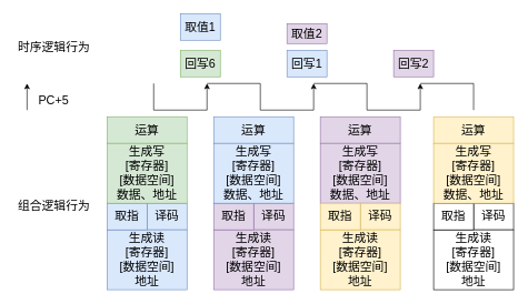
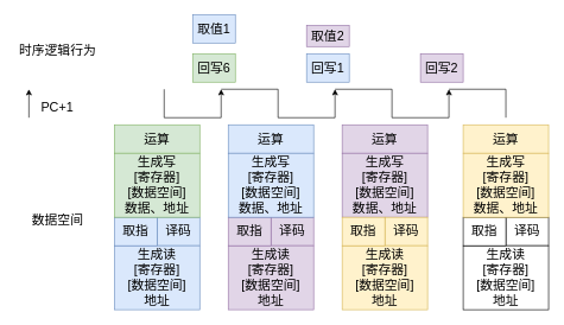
  <mxCell id="0" />
  <mxCell id="1" parent="0" />
  <mxCell id="2" value="" style="endArrow=none;html=1;rounded=0;fontSize=18;" parent="1" edge="1"><mxGeometry width="50" height="50" relative="1" as="geometry"><mxPoint x="230" y="165" as="sourcePoint" /><mxPoint x="310" y="165" as="targetPoint" /></mxGeometry></mxCell>
  <mxCell id="3" value="" style="endArrow=none;html=1;rounded=0;fontSize=18;" parent="1" edge="1"><mxGeometry width="50" height="50" relative="1" as="geometry"><mxPoint x="390" y="125" as="sourcePoint" /><mxPoint x="390" y="165" as="targetPoint" /></mxGeometry></mxCell>
  <mxCell id="4" value="" style="endArrow=none;html=1;rounded=0;fontSize=18;" parent="1" edge="1"><mxGeometry width="50" height="50" relative="1" as="geometry"><mxPoint x="310" y="125" as="sourcePoint" /><mxPoint x="390" y="125" as="targetPoint" /></mxGeometry></mxCell>
  <mxCell id="5" value="" style="endArrow=classic;html=1;rounded=0;fontSize=18;startArrow=none;startFill=0;endFill=1;" parent="1" edge="1"><mxGeometry width="50" height="50" relative="1" as="geometry"><mxPoint x="310" y="165" as="sourcePoint" /><mxPoint x="310" y="125" as="targetPoint" /></mxGeometry></mxCell>
  <mxCell id="6" value="" style="endArrow=none;html=1;rounded=0;fontSize=18;" parent="1" edge="1"><mxGeometry width="50" height="50" relative="1" as="geometry"><mxPoint x="390" y="165" as="sourcePoint" /><mxPoint x="470" y="165" as="targetPoint" /></mxGeometry></mxCell>
  <mxCell id="7" value="" style="endArrow=none;html=1;rounded=0;fontSize=18;" parent="1" edge="1"><mxGeometry width="50" height="50" relative="1" as="geometry"><mxPoint x="470" y="125" as="sourcePoint" /><mxPoint x="550" y="125" as="targetPoint" /></mxGeometry></mxCell>
  <mxCell id="8" value="" style="endArrow=classic;html=1;rounded=0;fontSize=18;endFill=1;" parent="1" edge="1"><mxGeometry width="50" height="50" relative="1" as="geometry"><mxPoint x="470" y="165" as="sourcePoint" /><mxPoint x="470" y="125" as="targetPoint" /></mxGeometry></mxCell>
  <mxCell id="9" value="" style="endArrow=none;html=1;rounded=0;fontSize=18;" parent="1" edge="1"><mxGeometry width="50" height="50" relative="1" as="geometry"><mxPoint x="550" y="125" as="sourcePoint" /><mxPoint x="550" y="165" as="targetPoint" /></mxGeometry></mxCell>
  <mxCell id="10" value="" style="endArrow=none;html=1;rounded=0;fontSize=18;" parent="1" edge="1"><mxGeometry width="50" height="50" relative="1" as="geometry"><mxPoint x="550" y="165" as="sourcePoint" /><mxPoint x="630" y="165" as="targetPoint" /></mxGeometry></mxCell>
  <mxCell id="11" value="" style="endArrow=none;html=1;rounded=0;fontSize=18;" parent="1" edge="1"><mxGeometry width="50" height="50" relative="1" as="geometry"><mxPoint x="710" y="125" as="sourcePoint" /><mxPoint x="710" y="165" as="targetPoint" /></mxGeometry></mxCell>
  <mxCell id="12" value="" style="endArrow=none;html=1;rounded=0;fontSize=18;" parent="1" edge="1"><mxGeometry width="50" height="50" relative="1" as="geometry"><mxPoint x="630" y="125" as="sourcePoint" /><mxPoint x="710" y="125" as="targetPoint" /></mxGeometry></mxCell>
  <mxCell id="13" value="" style="endArrow=classic;html=1;rounded=0;fontSize=18;endFill=1;" parent="1" edge="1"><mxGeometry width="50" height="50" relative="1" as="geometry"><mxPoint x="630" y="165" as="sourcePoint" /><mxPoint x="630" y="125" as="targetPoint" /></mxGeometry></mxCell>
  <mxCell id="14" value="" style="endArrow=none;html=1;rounded=0;fontSize=18;" parent="1" edge="1"><mxGeometry width="50" height="50" relative="1" as="geometry"><mxPoint x="230" y="125" as="sourcePoint" /><mxPoint x="230" y="165" as="targetPoint" /></mxGeometry></mxCell>
  <mxCell id="15" value="时序逻辑行为" style="text;html=1;align=center;verticalAlign=middle;resizable=0;points=[];autosize=1;strokeColor=none;fillColor=none;fontSize=18;" parent="1" vertex="1"><mxGeometry x="20" y="55" width="120" height="30" as="geometry" /></mxCell>
- <mxCell id="16" value="组合逻辑行为" style="text;html=1;align=center;verticalAlign=middle;resizable=0;points=[];autosize=1;strokeColor=none;fillColor=none;fontSize=18;" parent="1" vertex="1"><mxGeometry x="20" y="295" width="120" height="30" as="geometry" /></mxCell>
+ <mxCell id="16" value="数据空间" style="text;html=1;align=center;verticalAlign=middle;resizable=0;points=[];autosize=1;strokeColor=none;fillColor=none;fontSize=18;" parent="1" vertex="1"><mxGeometry x="20" y="295" width="120" height="30" as="geometry" /></mxCell>
  <mxCell id="17" value="译码" style="rounded=0;whiteSpace=wrap;html=1;fontSize=18;fillColor=#e1d5e7;strokeColor=#9673a6;" parent="1" vertex="1"><mxGeometry x="380" y="305" width="60" height="40" as="geometry" /></mxCell>
  <mxCell id="18" value="生成读&lt;br&gt;[寄存器]&lt;br&gt;[数据空间]&lt;br&gt;地址" style="rounded=0;whiteSpace=wrap;html=1;fontSize=18;fillColor=#e1d5e7;strokeColor=#9673a6;" parent="1" vertex="1"><mxGeometry x="320" y="345" width="120" height="90" as="geometry" /></mxCell>
  <mxCell id="19" value="" style="endArrow=classic;html=1;rounded=0;fontSize=18;startArrow=none;startFill=0;endFill=1;" parent="1" edge="1"><mxGeometry width="50" height="50" relative="1" as="geometry"><mxPoint x="40" y="165" as="sourcePoint" /><mxPoint x="40" y="125" as="targetPoint" /></mxGeometry></mxCell>
  <mxCell id="20" value="取值2" style="rounded=0;whiteSpace=wrap;html=1;fontSize=18;fillColor=#e1d5e7;strokeColor=#9673a6;" parent="1" vertex="1"><mxGeometry x="430" y="35" width="60" height="30" as="geometry" /></mxCell>
  <mxCell id="21" value="运算" style="rounded=0;whiteSpace=wrap;html=1;fontSize=18;fillColor=#e1d5e7;strokeColor=#9673a6;" parent="1" vertex="1"><mxGeometry x="480" y="175" width="120" height="40" as="geometry" /></mxCell>
  <mxCell id="22" value="生成写&lt;br&gt;[寄存器]&lt;br&gt;[数据空间]&lt;br&gt;数据、地址" style="rounded=0;whiteSpace=wrap;html=1;fontSize=18;fillColor=#e1d5e7;strokeColor=#9673a6;" parent="1" vertex="1"><mxGeometry x="480" y="215" width="120" height="90" as="geometry" /></mxCell>
  <mxCell id="23" value="回写2" style="rounded=0;whiteSpace=wrap;html=1;fontSize=18;fillColor=#e1d5e7;strokeColor=#9673a6;" parent="1" vertex="1"><mxGeometry x="590" y="75" width="60" height="40" as="geometry" /></mxCell>
  <mxCell id="24" value="回写1" style="rounded=0;whiteSpace=wrap;html=1;fontSize=18;fillColor=#dae8fc;strokeColor=#6c8ebf;" parent="1" vertex="1"><mxGeometry x="430" y="75" width="60" height="40" as="geometry" /></mxCell>
  <mxCell id="25" value="取指" style="rounded=0;whiteSpace=wrap;html=1;fontSize=18;fillColor=#e1d5e7;strokeColor=#9673a6;" parent="1" vertex="1"><mxGeometry x="320" y="305" width="60" height="40" as="geometry" /></mxCell>
  <mxCell id="26" value="回写6" style="rounded=0;whiteSpace=wrap;html=1;fontSize=18;fillColor=#d5e8d4;strokeColor=#82b366;" parent="1" vertex="1"><mxGeometry x="270" y="75" width="60" height="40" as="geometry" /></mxCell>
  <mxCell id="27" value="取值1" style="rounded=0;whiteSpace=wrap;html=1;fontSize=18;fillColor=#dae8fc;strokeColor=#6c8ebf;" parent="1" vertex="1"><mxGeometry x="270" y="20" width="60" height="40" as="geometry" /></mxCell>
  <mxCell id="28" value="运算" style="rounded=0;whiteSpace=wrap;html=1;fontSize=18;fillColor=#dae8fc;strokeColor=#6c8ebf;" parent="1" vertex="1"><mxGeometry x="320" y="175" width="120" height="40" as="geometry" /></mxCell>
  <mxCell id="29" value="生成写&lt;br&gt;[寄存器]&lt;br&gt;[数据空间]&lt;br&gt;数据、地址" style="rounded=0;whiteSpace=wrap;html=1;fontSize=18;fillColor=#dae8fc;strokeColor=#6c8ebf;" parent="1" vertex="1"><mxGeometry x="320" y="215" width="120" height="90" as="geometry" /></mxCell>
  <mxCell id="30" value="译码" style="rounded=0;whiteSpace=wrap;html=1;fontSize=18;fillColor=#fff2cc;strokeColor=#d6b656;" parent="1" vertex="1"><mxGeometry x="540" y="305" width="60" height="40" as="geometry" /></mxCell>
  <mxCell id="31" value="生成读&lt;br&gt;[寄存器]&lt;br&gt;[数据空间]&lt;br&gt;地址" style="rounded=0;whiteSpace=wrap;html=1;fontSize=18;fillColor=#fff2cc;strokeColor=#d6b656;" parent="1" vertex="1"><mxGeometry x="480" y="345" width="120" height="90" as="geometry" /></mxCell>
  <mxCell id="32" value="取指" style="rounded=0;whiteSpace=wrap;html=1;fontSize=18;fillColor=#fff2cc;strokeColor=#d6b656;" parent="1" vertex="1"><mxGeometry x="480" y="305" width="60" height="40" as="geometry" /></mxCell>
  <mxCell id="33" value="译码" style="rounded=0;whiteSpace=wrap;html=1;fontSize=18;fillColor=#dae8fc;strokeColor=#6c8ebf;" parent="1" vertex="1"><mxGeometry x="220" y="305" width="60" height="40" as="geometry" /></mxCell>
  <mxCell id="34" value="生成读&lt;br&gt;[寄存器]&lt;br&gt;[数据空间]&lt;br&gt;地址" style="rounded=0;whiteSpace=wrap;html=1;fontSize=18;fillColor=#dae8fc;strokeColor=#6c8ebf;" parent="1" vertex="1"><mxGeometry x="160" y="345" width="120" height="90" as="geometry" /></mxCell>
  <mxCell id="35" value="取指" style="rounded=0;whiteSpace=wrap;html=1;fontSize=18;fillColor=#dae8fc;strokeColor=#6c8ebf;" parent="1" vertex="1"><mxGeometry x="160" y="305" width="60" height="40" as="geometry" /></mxCell>
  <mxCell id="36" value="运算" style="rounded=0;whiteSpace=wrap;html=1;fontSize=18;fillColor=#d5e8d4;strokeColor=#82b366;" parent="1" vertex="1"><mxGeometry x="160" y="175" width="120" height="40" as="geometry" /></mxCell>
  <mxCell id="37" value="生成写&lt;br&gt;[寄存器]&lt;br&gt;[数据空间]&lt;br&gt;数据、地址" style="rounded=0;whiteSpace=wrap;html=1;fontSize=18;fillColor=#d5e8d4;strokeColor=#82b366;" parent="1" vertex="1"><mxGeometry x="160" y="215" width="120" height="90" as="geometry" /></mxCell>
  <mxCell id="38" value="译码" style="rounded=0;whiteSpace=wrap;html=1;fontSize=18;" parent="1" vertex="1"><mxGeometry x="710" y="305" width="60" height="40" as="geometry" /></mxCell>
  <mxCell id="39" value="生成读&lt;br&gt;[寄存器]&lt;br&gt;[数据空间]&lt;br&gt;地址" style="rounded=0;whiteSpace=wrap;html=1;fontSize=18;" parent="1" vertex="1"><mxGeometry x="650" y="345" width="120" height="90" as="geometry" /></mxCell>
  <mxCell id="40" value="取指" style="rounded=0;whiteSpace=wrap;html=1;fontSize=18;" parent="1" vertex="1"><mxGeometry x="650" y="305" width="60" height="40" as="geometry" /></mxCell>
  <mxCell id="41" value="运算" style="rounded=0;whiteSpace=wrap;html=1;fontSize=18;fillColor=#fff2cc;strokeColor=#d6b656;" parent="1" vertex="1"><mxGeometry x="650" y="175" width="120" height="40" as="geometry" /></mxCell>
  <mxCell id="42" value="生成写&lt;br&gt;[寄存器]&lt;br&gt;[数据空间]&lt;br&gt;数据、地址" style="rounded=0;whiteSpace=wrap;html=1;fontSize=18;fillColor=#fff2cc;strokeColor=#d6b656;" parent="1" vertex="1"><mxGeometry x="650" y="215" width="120" height="90" as="geometry" /></mxCell>
- <mxCell id="43" value="PC+5" style="text;html=1;strokeColor=none;fillColor=none;align=center;verticalAlign=middle;whiteSpace=wrap;rounded=0;fontSize=18;" parent="1" vertex="1"><mxGeometry x="50" y="135" width="60" height="30" as="geometry" /></mxCell>
+ <mxCell id="43" value="PC+1" style="text;html=1;strokeColor=none;fillColor=none;align=center;verticalAlign=middle;whiteSpace=wrap;rounded=0;fontSize=18;" parent="1" vertex="1"><mxGeometry x="50" y="135" width="60" height="30" as="geometry" /></mxCell>
